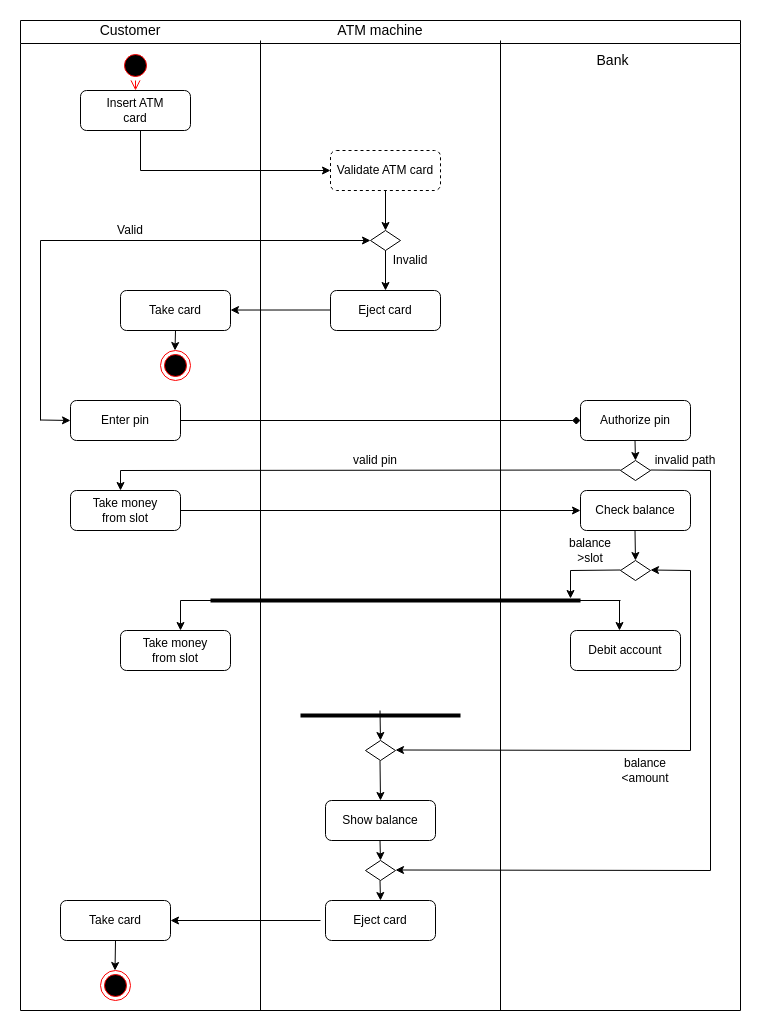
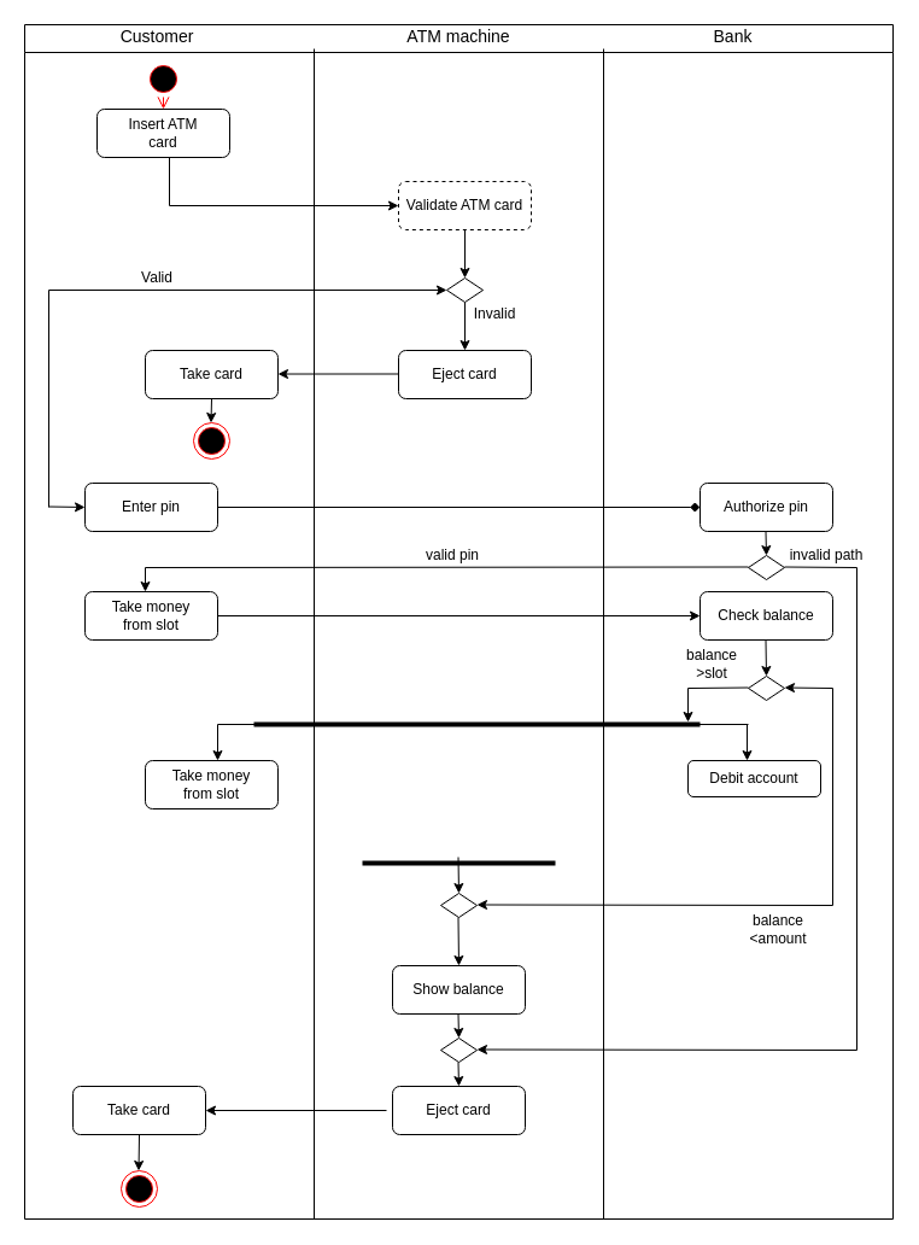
  <mxCell id="0" />
  <mxCell id="1" parent="0" />
  <mxCell id="2" value="" style="swimlane;" vertex="1" parent="1"><mxGeometry x="20" y="20" width="720" height="990" as="geometry" /></mxCell>
  <mxCell id="3" value="" style="endArrow=none;html=1;" edge="1" parent="2"><mxGeometry width="50" height="50" relative="1" as="geometry"><mxPoint x="240" y="990" as="sourcePoint" /><mxPoint x="240" y="20" as="targetPoint" /></mxGeometry></mxCell>
  <mxCell id="4" value="" style="endArrow=none;html=1;" edge="1" parent="2"><mxGeometry width="50" height="50" relative="1" as="geometry"><mxPoint x="480" y="990" as="sourcePoint" /><mxPoint x="480" y="20" as="targetPoint" /></mxGeometry></mxCell>
  <mxCell id="5" value="Insert ATM&lt;br&gt;card" style="rounded=1;whiteSpace=wrap;html=1;" vertex="1" parent="2"><mxGeometry x="60" y="70" width="110" height="40" as="geometry" /></mxCell>
  <mxCell id="6" value="Take card" style="rounded=1;whiteSpace=wrap;html=1;" vertex="1" parent="2"><mxGeometry x="100" y="270" width="110" height="40" as="geometry" /></mxCell>
  <mxCell id="7" value="Enter pin" style="rounded=1;whiteSpace=wrap;html=1;" vertex="1" parent="2"><mxGeometry x="50" y="380" width="110" height="40" as="geometry" /></mxCell>
  <mxCell id="8" value="Take money&lt;br&gt;from slot" style="rounded=1;whiteSpace=wrap;html=1;" vertex="1" parent="2"><mxGeometry x="50" y="470" width="110" height="40" as="geometry" /></mxCell>
  <mxCell id="9" value="Take money&lt;br&gt;from slot" style="rounded=1;whiteSpace=wrap;html=1;" vertex="1" parent="2"><mxGeometry x="100" y="610" width="110" height="40" as="geometry" /></mxCell>
  <mxCell id="10" value="Take card" style="rounded=1;whiteSpace=wrap;html=1;" vertex="1" parent="2"><mxGeometry x="40" y="880" width="110" height="40" as="geometry" /></mxCell>
  <mxCell id="11" value="Validate ATM card" style="rounded=1;whiteSpace=wrap;html=1;dashed=1;" vertex="1" parent="2"><mxGeometry x="310" y="130" width="110" height="40" as="geometry" /></mxCell>
  <mxCell id="12" value="Eject card" style="rounded=1;whiteSpace=wrap;html=1;" vertex="1" parent="2"><mxGeometry x="310" y="270" width="110" height="40" as="geometry" /></mxCell>
  <mxCell id="13" value="Eject card" style="rounded=1;whiteSpace=wrap;html=1;" vertex="1" parent="2"><mxGeometry x="305" y="880" width="110" height="40" as="geometry" /></mxCell>
  <mxCell id="14" value="Show balance" style="rounded=1;whiteSpace=wrap;html=1;" vertex="1" parent="2"><mxGeometry x="305" y="780" width="110" height="40" as="geometry" /></mxCell>
  <mxCell id="15" value="Authorize pin" style="rounded=1;whiteSpace=wrap;html=1;" vertex="1" parent="2"><mxGeometry x="560" y="380" width="110" height="40" as="geometry" /></mxCell>
  <mxCell id="16" value="Check balance" style="rounded=1;whiteSpace=wrap;html=1;" vertex="1" parent="2"><mxGeometry x="560" y="470" width="110" height="40" as="geometry" /></mxCell>
- <mxCell id="17" value="Debit account" style="rounded=1;whiteSpace=wrap;html=1;" vertex="1" parent="2"><mxGeometry x="550" y="610" width="110" height="40" as="geometry" /></mxCell>
+ <mxCell id="17" value="Debit account" style="rounded=1;whiteSpace=wrap;html=1;" vertex="1" parent="2"><mxGeometry x="550" y="610" width="110" height="30" as="geometry" /></mxCell>
  <mxCell id="18" value="" style="rhombus;whiteSpace=wrap;html=1;" vertex="1" parent="2"><mxGeometry x="350" y="210" width="30" height="20" as="geometry" /></mxCell>
  <mxCell id="19" value="" style="endArrow=classic;html=1;entryX=1;entryY=0.488;entryDx=0;entryDy=0;entryPerimeter=0;" edge="1" parent="2" target="6"><mxGeometry width="50" height="50" relative="1" as="geometry"><mxPoint x="310" y="289.5" as="sourcePoint" /><mxPoint x="240" y="289.5" as="targetPoint" /></mxGeometry></mxCell>
  <mxCell id="20" value="" style="endArrow=diamond;html=1;exitX=1;exitY=0.5;exitDx=0;exitDy=0;entryX=0;entryY=0.5;entryDx=0;entryDy=0;" edge="1" parent="2" source="7" target="15"><mxGeometry width="50" height="50" relative="1" as="geometry"><mxPoint x="300" y="430" as="sourcePoint" /><mxPoint x="350" y="380" as="targetPoint" /></mxGeometry></mxCell>
  <mxCell id="21" value="" style="endArrow=classic;html=1;exitX=0.5;exitY=1;exitDx=0;exitDy=0;" edge="1" parent="2" source="11"><mxGeometry width="50" height="50" relative="1" as="geometry"><mxPoint x="360" y="170" as="sourcePoint" /><mxPoint x="365" y="210" as="targetPoint" /></mxGeometry></mxCell>
  <mxCell id="22" value="" style="rhombus;whiteSpace=wrap;html=1;" vertex="1" parent="2"><mxGeometry x="600" y="440" width="30" height="20" as="geometry" /></mxCell>
  <mxCell id="23" value="" style="endArrow=classic;html=1;" edge="1" parent="2"><mxGeometry width="50" height="50" relative="1" as="geometry"><mxPoint x="614.5" y="420" as="sourcePoint" /><mxPoint x="615" y="440" as="targetPoint" /></mxGeometry></mxCell>
  <mxCell id="24" value="" style="rhombus;whiteSpace=wrap;html=1;" vertex="1" parent="2"><mxGeometry x="600" y="540" width="30" height="20" as="geometry" /></mxCell>
  <mxCell id="25" value="" style="endArrow=classic;html=1;" edge="1" parent="2"><mxGeometry width="50" height="50" relative="1" as="geometry"><mxPoint x="614.5" y="510" as="sourcePoint" /><mxPoint x="615" y="540" as="targetPoint" /></mxGeometry></mxCell>
  <mxCell id="26" value="" style="endArrow=none;html=1;" edge="1" parent="2"><mxGeometry width="50" height="50" relative="1" as="geometry"><mxPoint x="160" y="580" as="sourcePoint" /><mxPoint x="200" y="580" as="targetPoint" /></mxGeometry></mxCell>
  <mxCell id="27" value="" style="endArrow=classic;html=1;" edge="1" parent="2"><mxGeometry width="50" height="50" relative="1" as="geometry"><mxPoint x="160" y="580" as="sourcePoint" /><mxPoint x="160" y="610" as="targetPoint" /></mxGeometry></mxCell>
  <mxCell id="28" value="" style="endArrow=classic;html=1;" edge="1" parent="2"><mxGeometry width="50" height="50" relative="1" as="geometry"><mxPoint x="599" y="580" as="sourcePoint" /><mxPoint x="599" y="610" as="targetPoint" /></mxGeometry></mxCell>
  <mxCell id="29" value="" style="endArrow=none;html=1;" edge="1" parent="2"><mxGeometry width="50" height="50" relative="1" as="geometry"><mxPoint x="540" y="580" as="sourcePoint" /><mxPoint x="600" y="580" as="targetPoint" /></mxGeometry></mxCell>
  <mxCell id="30" value="" style="rhombus;whiteSpace=wrap;html=1;" vertex="1" parent="2"><mxGeometry x="345" y="720" width="30" height="20" as="geometry" /></mxCell>
  <mxCell id="31" value="" style="rhombus;whiteSpace=wrap;html=1;" vertex="1" parent="2"><mxGeometry x="345" y="840" width="30" height="20" as="geometry" /></mxCell>
  <mxCell id="32" value="" style="endArrow=classic;html=1;" edge="1" parent="2"><mxGeometry width="50" height="50" relative="1" as="geometry"><mxPoint x="359.5" y="690" as="sourcePoint" /><mxPoint x="360" y="720" as="targetPoint" /></mxGeometry></mxCell>
  <mxCell id="33" value="" style="endArrow=classic;html=1;" edge="1" parent="2"><mxGeometry width="50" height="50" relative="1" as="geometry"><mxPoint x="359.5" y="740" as="sourcePoint" /><mxPoint x="360" y="780" as="targetPoint" /></mxGeometry></mxCell>
  <mxCell id="34" value="" style="endArrow=classic;html=1;" edge="1" parent="2"><mxGeometry width="50" height="50" relative="1" as="geometry"><mxPoint x="359.5" y="820" as="sourcePoint" /><mxPoint x="360" y="840" as="targetPoint" /></mxGeometry></mxCell>
  <mxCell id="35" value="" style="endArrow=classic;html=1;" edge="1" parent="2"><mxGeometry width="50" height="50" relative="1" as="geometry"><mxPoint x="359.5" y="860" as="sourcePoint" /><mxPoint x="360" y="880" as="targetPoint" /></mxGeometry></mxCell>
  <mxCell id="36" value="" style="endArrow=none;html=1;" edge="1" parent="2"><mxGeometry width="50" height="50" relative="1" as="geometry"><mxPoint x="100" y="450" as="sourcePoint" /><mxPoint x="600" y="449.5" as="targetPoint" /></mxGeometry></mxCell>
  <mxCell id="37" value="" style="endArrow=none;html=1;" edge="1" parent="2"><mxGeometry width="50" height="50" relative="1" as="geometry"><mxPoint x="630" y="449.5" as="sourcePoint" /><mxPoint x="690" y="450" as="targetPoint" /></mxGeometry></mxCell>
  <mxCell id="38" value="" style="endArrow=classic;html=1;" edge="1" parent="2"><mxGeometry width="50" height="50" relative="1" as="geometry"><mxPoint x="690" y="850" as="sourcePoint" /><mxPoint x="375" y="849.5" as="targetPoint" /></mxGeometry></mxCell>
  <mxCell id="39" value="" style="endArrow=classic;html=1;" edge="1" parent="2"><mxGeometry width="50" height="50" relative="1" as="geometry"><mxPoint x="670" y="550" as="sourcePoint" /><mxPoint x="630" y="549.5" as="targetPoint" /></mxGeometry></mxCell>
  <mxCell id="40" value="" style="endArrow=none;html=1;" edge="1" parent="2"><mxGeometry width="50" height="50" relative="1" as="geometry"><mxPoint x="670" y="730" as="sourcePoint" /><mxPoint x="670" y="550" as="targetPoint" /></mxGeometry></mxCell>
  <mxCell id="41" value="" style="endArrow=classic;html=1;" edge="1" parent="2"><mxGeometry width="50" height="50" relative="1" as="geometry"><mxPoint x="670" y="730" as="sourcePoint" /><mxPoint x="375" y="729.5" as="targetPoint" /></mxGeometry></mxCell>
  <mxCell id="42" value="" style="endArrow=none;html=1;" edge="1" parent="2"><mxGeometry width="50" height="50" relative="1" as="geometry"><mxPoint x="20" y="400" as="sourcePoint" /><mxPoint x="20" y="220" as="targetPoint" /></mxGeometry></mxCell>
  <mxCell id="43" value="" style="endArrow=classic;html=1;" edge="1" parent="2"><mxGeometry width="50" height="50" relative="1" as="geometry"><mxPoint x="20" y="399.5" as="sourcePoint" /><mxPoint x="50" y="400" as="targetPoint" /></mxGeometry></mxCell>
  <mxCell id="44" value="" style="ellipse;html=1;shape=startState;fillColor=#000000;strokeColor=#ff0000;" vertex="1" parent="2"><mxGeometry x="100" y="30" width="30" height="30" as="geometry" /></mxCell>
  <mxCell id="45" value="" style="edgeStyle=orthogonalEdgeStyle;html=1;verticalAlign=bottom;endArrow=open;endSize=8;strokeColor=#ff0000;" edge="1" source="44" parent="2"><mxGeometry relative="1" as="geometry"><mxPoint x="115" y="70" as="targetPoint" /></mxGeometry></mxCell>
  <mxCell id="46" value="" style="ellipse;html=1;shape=endState;fillColor=#000000;strokeColor=#ff0000;" vertex="1" parent="2"><mxGeometry x="140" y="330" width="30" height="30" as="geometry" /></mxCell>
  <mxCell id="47" value="" style="endArrow=classic;html=1;" edge="1" parent="2"><mxGeometry width="50" height="50" relative="1" as="geometry"><mxPoint x="155" y="310" as="sourcePoint" /><mxPoint x="154.5" y="330" as="targetPoint" /></mxGeometry></mxCell>
  <mxCell id="48" value="" style="endArrow=classic;html=1;exitX=1;exitY=0.5;exitDx=0;exitDy=0;entryX=0;entryY=0.5;entryDx=0;entryDy=0;" edge="1" parent="2" source="8" target="16"><mxGeometry width="50" height="50" relative="1" as="geometry"><mxPoint x="300" y="580" as="sourcePoint" /><mxPoint x="350" y="530" as="targetPoint" /></mxGeometry></mxCell>
  <mxCell id="49" value="" style="endArrow=none;html=1;" edge="1" parent="2"><mxGeometry width="50" height="50" relative="1" as="geometry"><mxPoint x="550" y="550" as="sourcePoint" /><mxPoint x="600" y="549.5" as="targetPoint" /></mxGeometry></mxCell>
  <mxCell id="50" value="" style="endArrow=classic;html=1;" edge="1" parent="2" target="61"><mxGeometry width="50" height="50" relative="1" as="geometry"><mxPoint x="550" y="550" as="sourcePoint" /><mxPoint x="540" y="600" as="targetPoint" /></mxGeometry></mxCell>
  <mxCell id="51" value="balance&lt;br&gt;&amp;gt;slot" style="text;html=1;strokeColor=none;fillColor=none;align=center;verticalAlign=middle;whiteSpace=wrap;rounded=0;" vertex="1" parent="2"><mxGeometry x="540" y="520" width="60" height="20" as="geometry" /></mxCell>
  <mxCell id="52" value="balance&lt;br&gt;&amp;lt;amount" style="text;html=1;strokeColor=none;fillColor=none;align=center;verticalAlign=middle;whiteSpace=wrap;rounded=0;" vertex="1" parent="2"><mxGeometry x="600" y="740" width="50" height="20" as="geometry" /></mxCell>
  <mxCell id="53" value="" style="ellipse;html=1;shape=endState;fillColor=#000000;strokeColor=#ff0000;" vertex="1" parent="2"><mxGeometry x="80" y="950" width="30" height="30" as="geometry" /></mxCell>
  <mxCell id="54" value="" style="endArrow=classic;html=1;" edge="1" parent="2"><mxGeometry width="50" height="50" relative="1" as="geometry"><mxPoint x="95" y="920" as="sourcePoint" /><mxPoint x="94.5" y="950" as="targetPoint" /></mxGeometry></mxCell>
  <mxCell id="55" value="Customer" style="text;html=1;strokeColor=none;fillColor=none;align=center;verticalAlign=middle;whiteSpace=wrap;rounded=0;fontSize=14;" vertex="1" parent="2"><mxGeometry x="70" width="80" height="20" as="geometry" /></mxCell>
- <mxCell id="56" value="Bank" style="text;html=1;strokeColor=none;fillColor=none;align=center;verticalAlign=middle;whiteSpace=wrap;rounded=0;fontSize=14;" vertex="1" parent="2"><mxGeometry x="555" y="30" width="75" height="20" as="geometry" /></mxCell>
+ <mxCell id="56" value="Bank" style="text;html=1;strokeColor=none;fillColor=none;align=center;verticalAlign=middle;whiteSpace=wrap;rounded=0;fontSize=14;" vertex="1" parent="2"><mxGeometry x="550" width="75" height="20" as="geometry" /></mxCell>
  <mxCell id="57" value="" style="endArrow=none;html=1;" edge="1" parent="1"><mxGeometry width="50" height="50" relative="1" as="geometry"><mxPoint x="140" y="130" as="sourcePoint" /><mxPoint x="140" y="170" as="targetPoint" /></mxGeometry></mxCell>
  <mxCell id="58" value="" style="endArrow=classic;html=1;entryX=0;entryY=0.5;entryDx=0;entryDy=0;" edge="1" parent="1" target="11"><mxGeometry width="50" height="50" relative="1" as="geometry"><mxPoint x="140" y="170" as="sourcePoint" /><mxPoint x="370" y="150" as="targetPoint" /></mxGeometry></mxCell>
  <mxCell id="59" value="" style="endArrow=classic;html=1;entryX=1;entryY=0.5;entryDx=0;entryDy=0;" edge="1" parent="1" target="10"><mxGeometry width="50" height="50" relative="1" as="geometry"><mxPoint x="320" y="920" as="sourcePoint" /><mxPoint x="260" y="920" as="targetPoint" /></mxGeometry></mxCell>
  <mxCell id="60" value="" style="endArrow=classic;html=1;entryX=0.5;entryY=0;entryDx=0;entryDy=0;" edge="1" parent="1" target="12"><mxGeometry width="50" height="50" relative="1" as="geometry"><mxPoint x="385" y="250" as="sourcePoint" /><mxPoint x="405" y="300" as="targetPoint" /></mxGeometry></mxCell>
  <mxCell id="61" value="" style="line;strokeWidth=4;html=1;perimeter=backbonePerimeter;points=[];outlineConnect=0;" vertex="1" parent="1"><mxGeometry x="210" y="590" width="370" height="20" as="geometry" /></mxCell>
  <mxCell id="62" value="" style="line;strokeWidth=4;html=1;perimeter=backbonePerimeter;points=[];outlineConnect=0;" vertex="1" parent="1"><mxGeometry x="300" y="710" width="160" height="10" as="geometry" /></mxCell>
  <mxCell id="63" value="" style="endArrow=classic;html=1;" edge="1" parent="1"><mxGeometry width="50" height="50" relative="1" as="geometry"><mxPoint x="120" y="470" as="sourcePoint" /><mxPoint x="120" y="490" as="targetPoint" /></mxGeometry></mxCell>
  <mxCell id="64" value="" style="endArrow=none;html=1;" edge="1" parent="1"><mxGeometry width="50" height="50" relative="1" as="geometry"><mxPoint x="710" y="870" as="sourcePoint" /><mxPoint x="710" y="470" as="targetPoint" /></mxGeometry></mxCell>
  <mxCell id="65" value="" style="endArrow=classic;html=1;" edge="1" parent="1"><mxGeometry width="50" height="50" relative="1" as="geometry"><mxPoint x="40" y="240" as="sourcePoint" /><mxPoint x="370" y="240" as="targetPoint" /></mxGeometry></mxCell>
  <mxCell id="66" value="Valid" style="text;html=1;strokeColor=none;fillColor=none;align=center;verticalAlign=middle;whiteSpace=wrap;rounded=0;" vertex="1" parent="1"><mxGeometry x="110" y="220" width="40" height="20" as="geometry" /></mxCell>
  <mxCell id="67" value="Invalid" style="text;html=1;strokeColor=none;fillColor=none;align=center;verticalAlign=middle;whiteSpace=wrap;rounded=0;" vertex="1" parent="1"><mxGeometry x="390" y="250" width="40" height="20" as="geometry" /></mxCell>
  <mxCell id="68" value="valid pin" style="text;html=1;strokeColor=none;fillColor=none;align=center;verticalAlign=middle;whiteSpace=wrap;rounded=0;" vertex="1" parent="1"><mxGeometry x="330" y="450" width="90" height="20" as="geometry" /></mxCell>
  <mxCell id="69" value="invalid path" style="text;html=1;strokeColor=none;fillColor=none;align=center;verticalAlign=middle;whiteSpace=wrap;rounded=0;" vertex="1" parent="1"><mxGeometry x="630" y="450" width="110" height="20" as="geometry" /></mxCell>
  <mxCell id="70" value="ATM machine" style="text;html=1;strokeColor=none;fillColor=none;align=center;verticalAlign=middle;whiteSpace=wrap;rounded=0;fontSize=14;" vertex="1" parent="1"><mxGeometry x="325" y="20" width="110" height="20" as="geometry" /></mxCell>
